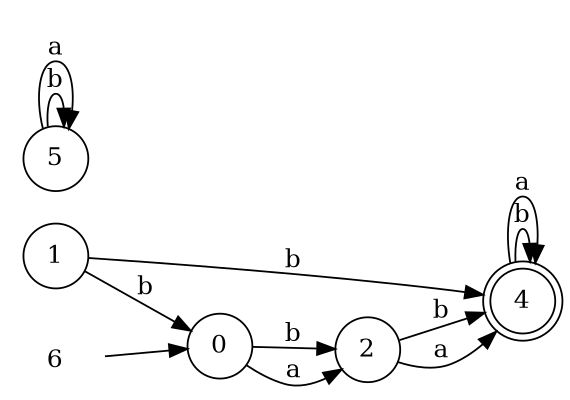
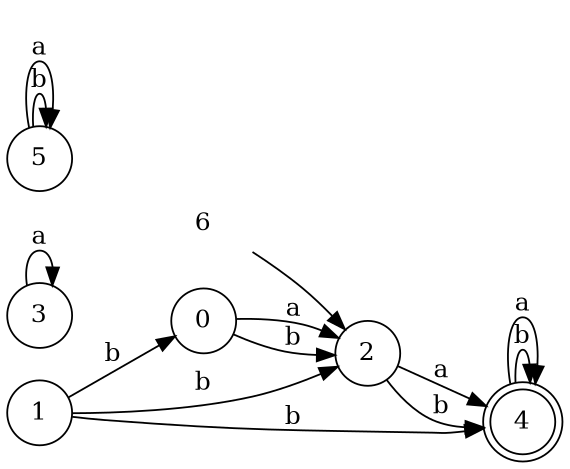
  digraph {
    rankdir=LR
    node [shape=circle]
    n1 [label=0]
    n2 [label=2]
    n3 [label=4 shape=doublecircle]
    n4 [label=1]
+   n5 [label=3]
    n6 [label=5]
    6 [shape=plaintext]
    n1 -> n2 [label=b]
    n1 -> n2 [label=a]
    n2 -> n3 [label=b]
    n2 -> n3 [label=a]
    n3 -> n3 [label=b]
    n3 -> n3 [label=a]
    n4 -> n1 [label=b]
+   n4 -> n2 [label=b]
    n4 -> n3 [label=b]
+   n5 -> n5 [label=a]
    n6 -> n6 [label=b]
    n6 -> n6 [label=a]
-   6 -> n1
+   6 -> n2
  }
